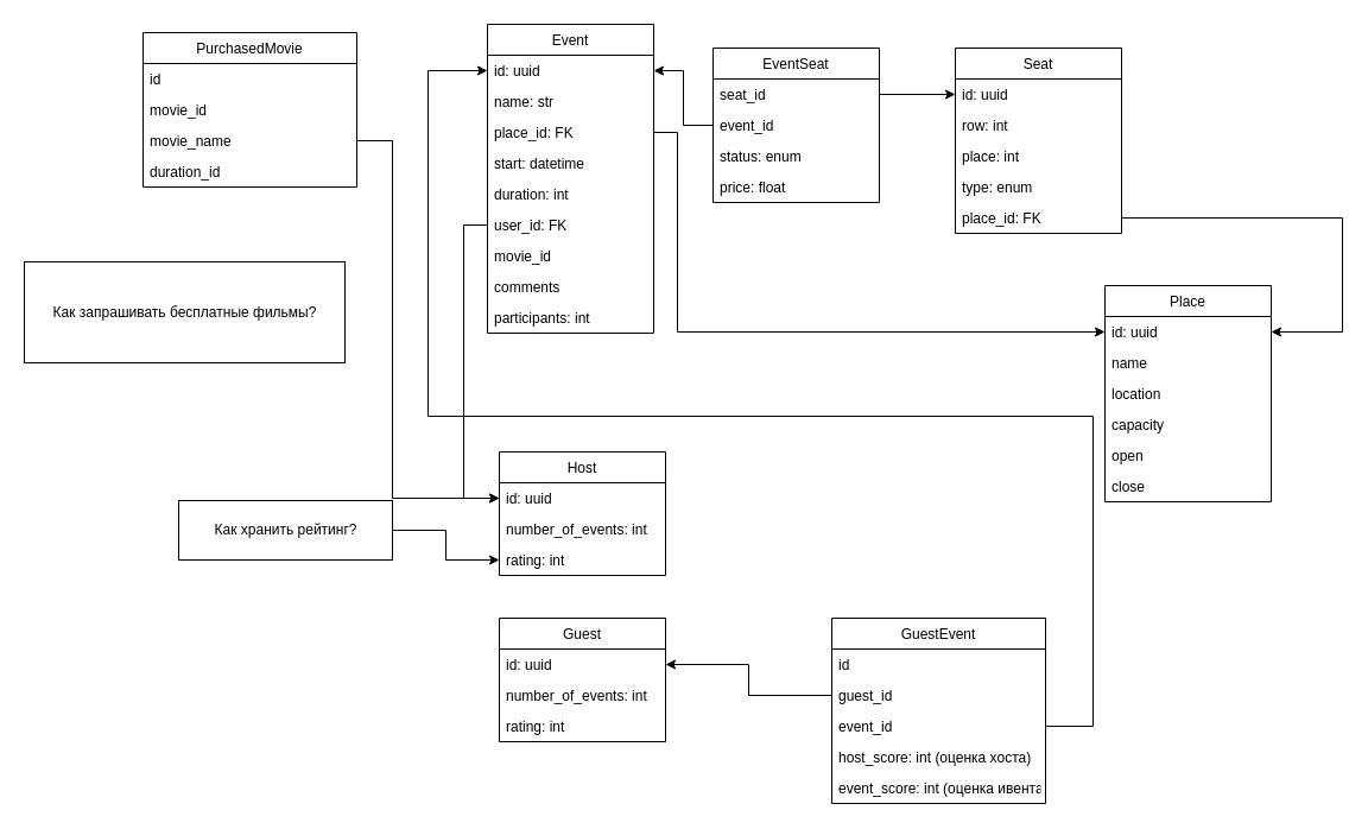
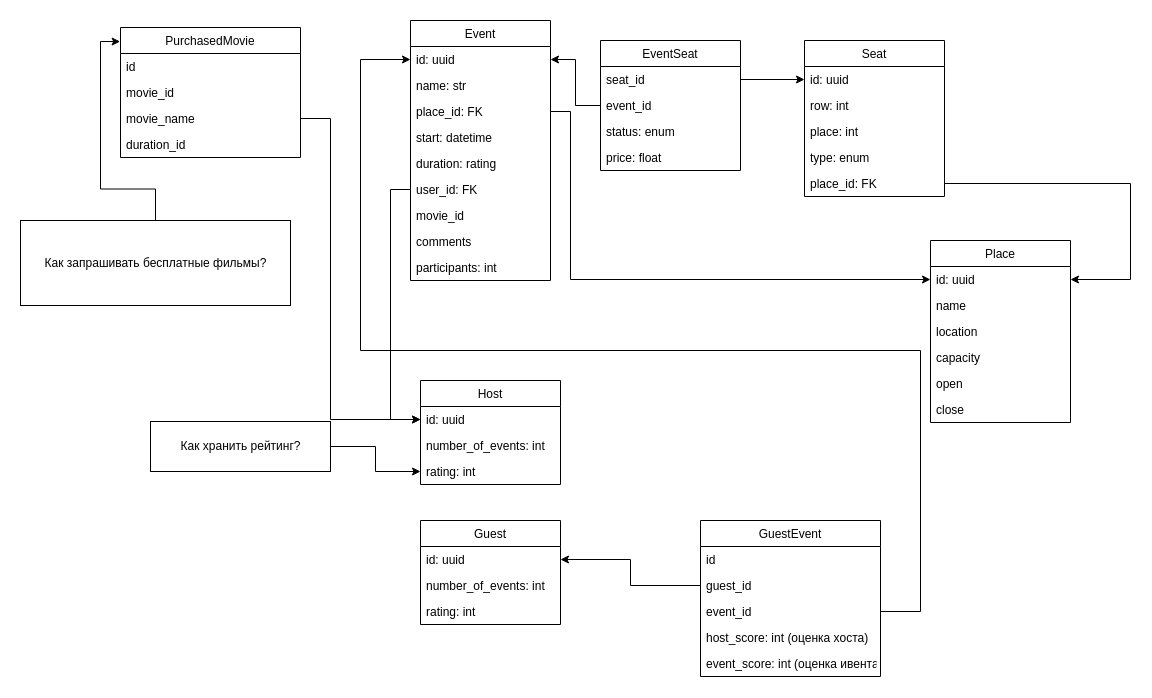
  <mxCell id="0" />
  <mxCell id="1" parent="0" />
  <mxCell id="2" value="Event" style="swimlane;fontStyle=0;childLayout=stackLayout;horizontal=1;startSize=26;fillColor=none;horizontalStack=0;resizeParent=1;resizeParentMax=0;resizeLast=0;collapsible=1;marginBottom=0;" parent="1" vertex="1"><mxGeometry x="410" y="20" width="140" height="260" as="geometry" /></mxCell>
  <mxCell id="3" value="id: uuid" style="text;strokeColor=none;fillColor=none;align=left;verticalAlign=top;spacingLeft=4;spacingRight=4;overflow=hidden;rotatable=0;points=[[0,0.5],[1,0.5]];portConstraint=eastwest;" parent="2" vertex="1"><mxGeometry y="26" width="140" height="26" as="geometry" /></mxCell>
  <mxCell id="4" value="name: str" style="text;strokeColor=none;fillColor=none;align=left;verticalAlign=top;spacingLeft=4;spacingRight=4;overflow=hidden;rotatable=0;points=[[0,0.5],[1,0.5]];portConstraint=eastwest;" parent="2" vertex="1"><mxGeometry y="52" width="140" height="26" as="geometry" /></mxCell>
  <mxCell id="5" value="place_id: FK" style="text;strokeColor=none;fillColor=none;align=left;verticalAlign=top;spacingLeft=4;spacingRight=4;overflow=hidden;rotatable=0;points=[[0,0.5],[1,0.5]];portConstraint=eastwest;" parent="2" vertex="1"><mxGeometry y="78" width="140" height="26" as="geometry" /></mxCell>
  <mxCell id="6" value="start: datetime" style="text;strokeColor=none;fillColor=none;align=left;verticalAlign=top;spacingLeft=4;spacingRight=4;overflow=hidden;rotatable=0;points=[[0,0.5],[1,0.5]];portConstraint=eastwest;" parent="2" vertex="1"><mxGeometry y="104" width="140" height="26" as="geometry" /></mxCell>
- <mxCell id="7" value="duration: int" style="text;strokeColor=none;fillColor=none;align=left;verticalAlign=top;spacingLeft=4;spacingRight=4;overflow=hidden;rotatable=0;points=[[0,0.5],[1,0.5]];portConstraint=eastwest;" parent="2" vertex="1"><mxGeometry y="130" width="140" height="26" as="geometry" /></mxCell>
+ <mxCell id="7" value="duration: rating" style="text;strokeColor=none;fillColor=none;align=left;verticalAlign=top;spacingLeft=4;spacingRight=4;overflow=hidden;rotatable=0;points=[[0,0.5],[1,0.5]];portConstraint=eastwest;" parent="2" vertex="1"><mxGeometry y="130" width="140" height="26" as="geometry" /></mxCell>
  <mxCell id="8" value="user_id: FK" style="text;strokeColor=none;fillColor=none;align=left;verticalAlign=top;spacingLeft=4;spacingRight=4;overflow=hidden;rotatable=0;points=[[0,0.5],[1,0.5]];portConstraint=eastwest;" parent="2" vertex="1"><mxGeometry y="156" width="140" height="26" as="geometry" /></mxCell>
  <mxCell id="9" value="movie_id" style="text;strokeColor=none;fillColor=none;align=left;verticalAlign=top;spacingLeft=4;spacingRight=4;overflow=hidden;rotatable=0;points=[[0,0.5],[1,0.5]];portConstraint=eastwest;" parent="2" vertex="1"><mxGeometry y="182" width="140" height="26" as="geometry" /></mxCell>
  <mxCell id="10" value="comments" style="text;strokeColor=none;fillColor=none;align=left;verticalAlign=top;spacingLeft=4;spacingRight=4;overflow=hidden;rotatable=0;points=[[0,0.5],[1,0.5]];portConstraint=eastwest;" parent="2" vertex="1"><mxGeometry y="208" width="140" height="26" as="geometry" /></mxCell>
  <mxCell id="11" value="participants: int" style="text;strokeColor=none;fillColor=none;align=left;verticalAlign=top;spacingLeft=4;spacingRight=4;overflow=hidden;rotatable=0;points=[[0,0.5],[1,0.5]];portConstraint=eastwest;" parent="2" vertex="1"><mxGeometry y="234" width="140" height="26" as="geometry" /></mxCell>
  <mxCell id="12" value="Place" style="swimlane;fontStyle=0;childLayout=stackLayout;horizontal=1;startSize=26;fillColor=none;horizontalStack=0;resizeParent=1;resizeParentMax=0;resizeLast=0;collapsible=1;marginBottom=0;" parent="1" vertex="1"><mxGeometry x="930" y="240" width="140" height="182" as="geometry" /></mxCell>
  <mxCell id="13" value="id: uuid" style="text;strokeColor=none;fillColor=none;align=left;verticalAlign=top;spacingLeft=4;spacingRight=4;overflow=hidden;rotatable=0;points=[[0,0.5],[1,0.5]];portConstraint=eastwest;" parent="12" vertex="1"><mxGeometry y="26" width="140" height="26" as="geometry" /></mxCell>
  <mxCell id="14" value="name" style="text;strokeColor=none;fillColor=none;align=left;verticalAlign=top;spacingLeft=4;spacingRight=4;overflow=hidden;rotatable=0;points=[[0,0.5],[1,0.5]];portConstraint=eastwest;" parent="12" vertex="1"><mxGeometry y="52" width="140" height="26" as="geometry" /></mxCell>
  <mxCell id="15" value="location" style="text;strokeColor=none;fillColor=none;align=left;verticalAlign=top;spacingLeft=4;spacingRight=4;overflow=hidden;rotatable=0;points=[[0,0.5],[1,0.5]];portConstraint=eastwest;" parent="12" vertex="1"><mxGeometry y="78" width="140" height="26" as="geometry" /></mxCell>
  <mxCell id="16" value="capacity" style="text;strokeColor=none;fillColor=none;align=left;verticalAlign=top;spacingLeft=4;spacingRight=4;overflow=hidden;rotatable=0;points=[[0,0.5],[1,0.5]];portConstraint=eastwest;" parent="12" vertex="1"><mxGeometry y="104" width="140" height="26" as="geometry" /></mxCell>
  <mxCell id="17" value="open" style="text;strokeColor=none;fillColor=none;align=left;verticalAlign=top;spacingLeft=4;spacingRight=4;overflow=hidden;rotatable=0;points=[[0,0.5],[1,0.5]];portConstraint=eastwest;" parent="12" vertex="1"><mxGeometry y="130" width="140" height="26" as="geometry" /></mxCell>
  <mxCell id="18" value="close" style="text;strokeColor=none;fillColor=none;align=left;verticalAlign=top;spacingLeft=4;spacingRight=4;overflow=hidden;rotatable=0;points=[[0,0.5],[1,0.5]];portConstraint=eastwest;" parent="12" vertex="1"><mxGeometry y="156" width="140" height="26" as="geometry" /></mxCell>
  <mxCell id="19" value="Seat" style="swimlane;fontStyle=0;childLayout=stackLayout;horizontal=1;startSize=26;fillColor=none;horizontalStack=0;resizeParent=1;resizeParentMax=0;resizeLast=0;collapsible=1;marginBottom=0;" parent="1" vertex="1"><mxGeometry x="804" y="40" width="140" height="156" as="geometry" /></mxCell>
  <mxCell id="20" value="id: uuid" style="text;strokeColor=none;fillColor=none;align=left;verticalAlign=top;spacingLeft=4;spacingRight=4;overflow=hidden;rotatable=0;points=[[0,0.5],[1,0.5]];portConstraint=eastwest;" parent="19" vertex="1"><mxGeometry y="26" width="140" height="26" as="geometry" /></mxCell>
  <mxCell id="21" value="row: int" style="text;strokeColor=none;fillColor=none;align=left;verticalAlign=top;spacingLeft=4;spacingRight=4;overflow=hidden;rotatable=0;points=[[0,0.5],[1,0.5]];portConstraint=eastwest;" parent="19" vertex="1"><mxGeometry y="52" width="140" height="26" as="geometry" /></mxCell>
  <mxCell id="22" value="place: int" style="text;strokeColor=none;fillColor=none;align=left;verticalAlign=top;spacingLeft=4;spacingRight=4;overflow=hidden;rotatable=0;points=[[0,0.5],[1,0.5]];portConstraint=eastwest;" parent="19" vertex="1"><mxGeometry y="78" width="140" height="26" as="geometry" /></mxCell>
  <mxCell id="23" value="type: enum" style="text;strokeColor=none;fillColor=none;align=left;verticalAlign=top;spacingLeft=4;spacingRight=4;overflow=hidden;rotatable=0;points=[[0,0.5],[1,0.5]];portConstraint=eastwest;" parent="19" vertex="1"><mxGeometry y="104" width="140" height="26" as="geometry" /></mxCell>
  <mxCell id="24" value="place_id: FK" style="text;strokeColor=none;fillColor=none;align=left;verticalAlign=top;spacingLeft=4;spacingRight=4;overflow=hidden;rotatable=0;points=[[0,0.5],[1,0.5]];portConstraint=eastwest;" parent="19" vertex="1"><mxGeometry y="130" width="140" height="26" as="geometry" /></mxCell>
  <mxCell id="25" style="edgeStyle=orthogonalEdgeStyle;rounded=0;orthogonalLoop=1;jettySize=auto;html=1;entryX=1;entryY=0.5;entryDx=0;entryDy=0;" parent="1" source="24" target="13" edge="1"><mxGeometry relative="1" as="geometry"><mxPoint x="810" y="249" as="targetPoint" /><Array as="points"><mxPoint x="1130" y="183" /><mxPoint x="1130" y="279" /></Array></mxGeometry></mxCell>
  <mxCell id="26" value="EventSeat" style="swimlane;fontStyle=0;childLayout=stackLayout;horizontal=1;startSize=26;fillColor=none;horizontalStack=0;resizeParent=1;resizeParentMax=0;resizeLast=0;collapsible=1;marginBottom=0;" parent="1" vertex="1"><mxGeometry x="600" y="40" width="140" height="130" as="geometry" /></mxCell>
  <mxCell id="27" value="seat_id" style="text;strokeColor=none;fillColor=none;align=left;verticalAlign=top;spacingLeft=4;spacingRight=4;overflow=hidden;rotatable=0;points=[[0,0.5],[1,0.5]];portConstraint=eastwest;" parent="26" vertex="1"><mxGeometry y="26" width="140" height="26" as="geometry" /></mxCell>
  <mxCell id="28" value="event_id" style="text;strokeColor=none;fillColor=none;align=left;verticalAlign=top;spacingLeft=4;spacingRight=4;overflow=hidden;rotatable=0;points=[[0,0.5],[1,0.5]];portConstraint=eastwest;" parent="26" vertex="1"><mxGeometry y="52" width="140" height="26" as="geometry" /></mxCell>
  <mxCell id="29" value="status: enum" style="text;strokeColor=none;fillColor=none;align=left;verticalAlign=top;spacingLeft=4;spacingRight=4;overflow=hidden;rotatable=0;points=[[0,0.5],[1,0.5]];portConstraint=eastwest;" parent="26" vertex="1"><mxGeometry y="78" width="140" height="26" as="geometry" /></mxCell>
  <mxCell id="30" value="price: float" style="text;strokeColor=none;fillColor=none;align=left;verticalAlign=top;spacingLeft=4;spacingRight=4;overflow=hidden;rotatable=0;points=[[0,0.5],[1,0.5]];portConstraint=eastwest;" parent="26" vertex="1"><mxGeometry y="104" width="140" height="26" as="geometry" /></mxCell>
  <mxCell id="31" style="edgeStyle=orthogonalEdgeStyle;rounded=0;orthogonalLoop=1;jettySize=auto;html=1;exitX=1;exitY=0.5;exitDx=0;exitDy=0;entryX=0;entryY=0.5;entryDx=0;entryDy=0;" parent="1" source="27" target="20" edge="1"><mxGeometry relative="1" as="geometry" /></mxCell>
  <mxCell id="32" style="edgeStyle=orthogonalEdgeStyle;rounded=0;orthogonalLoop=1;jettySize=auto;html=1;exitX=0;exitY=0.5;exitDx=0;exitDy=0;entryX=1;entryY=0.5;entryDx=0;entryDy=0;" parent="1" source="28" target="3" edge="1"><mxGeometry relative="1" as="geometry" /></mxCell>
  <mxCell id="33" style="edgeStyle=orthogonalEdgeStyle;rounded=0;orthogonalLoop=1;jettySize=auto;html=1;exitX=1;exitY=0.5;exitDx=0;exitDy=0;entryX=0;entryY=0.5;entryDx=0;entryDy=0;" parent="1" source="5" target="13" edge="1"><mxGeometry relative="1" as="geometry"><Array as="points"><mxPoint x="570" y="111" /><mxPoint x="570" y="279" /></Array><mxPoint x="610" y="265" as="targetPoint" /></mxGeometry></mxCell>
  <mxCell id="34" value="Host" style="swimlane;fontStyle=0;childLayout=stackLayout;horizontal=1;startSize=26;fillColor=none;horizontalStack=0;resizeParent=1;resizeParentMax=0;resizeLast=0;collapsible=1;marginBottom=0;" parent="1" vertex="1"><mxGeometry x="420" y="380" width="140" height="104" as="geometry" /></mxCell>
  <mxCell id="35" value="id: uuid" style="text;strokeColor=none;fillColor=none;align=left;verticalAlign=top;spacingLeft=4;spacingRight=4;overflow=hidden;rotatable=0;points=[[0,0.5],[1,0.5]];portConstraint=eastwest;" parent="34" vertex="1"><mxGeometry y="26" width="140" height="26" as="geometry" /></mxCell>
  <mxCell id="36" value="number_of_events: int" style="text;strokeColor=none;fillColor=none;align=left;verticalAlign=top;spacingLeft=4;spacingRight=4;overflow=hidden;rotatable=0;points=[[0,0.5],[1,0.5]];portConstraint=eastwest;" parent="34" vertex="1"><mxGeometry y="52" width="140" height="26" as="geometry" /></mxCell>
  <mxCell id="37" value="rating: int" style="text;strokeColor=none;fillColor=none;align=left;verticalAlign=top;spacingLeft=4;spacingRight=4;overflow=hidden;rotatable=0;points=[[0,0.5],[1,0.5]];portConstraint=eastwest;" parent="34" vertex="1"><mxGeometry y="78" width="140" height="26" as="geometry" /></mxCell>
  <mxCell id="38" style="edgeStyle=orthogonalEdgeStyle;rounded=0;orthogonalLoop=1;jettySize=auto;html=1;exitX=0;exitY=0.5;exitDx=0;exitDy=0;entryX=0;entryY=0.5;entryDx=0;entryDy=0;" parent="1" source="8" target="35" edge="1"><mxGeometry relative="1" as="geometry" /></mxCell>
  <mxCell id="39" value="Guest" style="swimlane;fontStyle=0;childLayout=stackLayout;horizontal=1;startSize=26;fillColor=none;horizontalStack=0;resizeParent=1;resizeParentMax=0;resizeLast=0;collapsible=1;marginBottom=0;" parent="1" vertex="1"><mxGeometry x="420" y="520" width="140" height="104" as="geometry" /></mxCell>
  <mxCell id="40" value="id: uuid" style="text;strokeColor=none;fillColor=none;align=left;verticalAlign=top;spacingLeft=4;spacingRight=4;overflow=hidden;rotatable=0;points=[[0,0.5],[1,0.5]];portConstraint=eastwest;" parent="39" vertex="1"><mxGeometry y="26" width="140" height="26" as="geometry" /></mxCell>
  <mxCell id="41" value="number_of_events: int" style="text;strokeColor=none;fillColor=none;align=left;verticalAlign=top;spacingLeft=4;spacingRight=4;overflow=hidden;rotatable=0;points=[[0,0.5],[1,0.5]];portConstraint=eastwest;" parent="39" vertex="1"><mxGeometry y="52" width="140" height="26" as="geometry" /></mxCell>
  <mxCell id="42" value="rating: int" style="text;strokeColor=none;fillColor=none;align=left;verticalAlign=top;spacingLeft=4;spacingRight=4;overflow=hidden;rotatable=0;points=[[0,0.5],[1,0.5]];portConstraint=eastwest;" parent="39" vertex="1"><mxGeometry y="78" width="140" height="26" as="geometry" /></mxCell>
  <mxCell id="43" value="GuestEvent" style="swimlane;fontStyle=0;childLayout=stackLayout;horizontal=1;startSize=26;fillColor=none;horizontalStack=0;resizeParent=1;resizeParentMax=0;resizeLast=0;collapsible=1;marginBottom=0;" parent="1" vertex="1"><mxGeometry x="700" y="520" width="180" height="156" as="geometry" /></mxCell>
  <mxCell id="44" value="id" style="text;strokeColor=none;fillColor=none;align=left;verticalAlign=top;spacingLeft=4;spacingRight=4;overflow=hidden;rotatable=0;points=[[0,0.5],[1,0.5]];portConstraint=eastwest;" parent="43" vertex="1"><mxGeometry y="26" width="180" height="26" as="geometry" /></mxCell>
  <mxCell id="45" value="guest_id" style="text;strokeColor=none;fillColor=none;align=left;verticalAlign=top;spacingLeft=4;spacingRight=4;overflow=hidden;rotatable=0;points=[[0,0.5],[1,0.5]];portConstraint=eastwest;" parent="43" vertex="1"><mxGeometry y="52" width="180" height="26" as="geometry" /></mxCell>
  <mxCell id="46" value="event_id" style="text;strokeColor=none;fillColor=none;align=left;verticalAlign=top;spacingLeft=4;spacingRight=4;overflow=hidden;rotatable=0;points=[[0,0.5],[1,0.5]];portConstraint=eastwest;" parent="43" vertex="1"><mxGeometry y="78" width="180" height="26" as="geometry" /></mxCell>
  <mxCell id="47" value="host_score: int (оценка хоста)" style="text;strokeColor=none;fillColor=none;align=left;verticalAlign=top;spacingLeft=4;spacingRight=4;overflow=hidden;rotatable=0;points=[[0,0.5],[1,0.5]];portConstraint=eastwest;" parent="43" vertex="1"><mxGeometry y="104" width="180" height="26" as="geometry" /></mxCell>
  <mxCell id="48" value="event_score: int (оценка ивента)" style="text;strokeColor=none;fillColor=none;align=left;verticalAlign=top;spacingLeft=4;spacingRight=4;overflow=hidden;rotatable=0;points=[[0,0.5],[1,0.5]];portConstraint=eastwest;" parent="43" vertex="1"><mxGeometry y="130" width="180" height="26" as="geometry" /></mxCell>
  <mxCell id="49" style="edgeStyle=orthogonalEdgeStyle;rounded=0;orthogonalLoop=1;jettySize=auto;html=1;exitX=0;exitY=0.5;exitDx=0;exitDy=0;entryX=1;entryY=0.5;entryDx=0;entryDy=0;" parent="1" source="45" target="40" edge="1"><mxGeometry relative="1" as="geometry" /></mxCell>
  <mxCell id="50" style="edgeStyle=orthogonalEdgeStyle;rounded=0;orthogonalLoop=1;jettySize=auto;html=1;exitX=1;exitY=0.5;exitDx=0;exitDy=0;entryX=0;entryY=0.5;entryDx=0;entryDy=0;" parent="1" source="46" target="3" edge="1"><mxGeometry relative="1" as="geometry"><Array as="points"><mxPoint x="920" y="611" /><mxPoint x="920" y="350" /><mxPoint x="360" y="350" /><mxPoint x="360" y="59" /></Array></mxGeometry></mxCell>
  <mxCell id="51" style="edgeStyle=orthogonalEdgeStyle;rounded=0;orthogonalLoop=1;jettySize=auto;html=1;exitX=1;exitY=0.5;exitDx=0;exitDy=0;entryX=0;entryY=0.5;entryDx=0;entryDy=0;" parent="1" source="52" target="37" edge="1"><mxGeometry relative="1" as="geometry" /></mxCell>
  <mxCell id="52" value="Как хранить рейтинг?" style="html=1;" parent="1" vertex="1"><mxGeometry x="150" y="421" width="180" height="50" as="geometry" /></mxCell>
  <mxCell id="53" value="PurchasedMovie" style="swimlane;fontStyle=0;childLayout=stackLayout;horizontal=1;startSize=26;fillColor=none;horizontalStack=0;resizeParent=1;resizeParentMax=0;resizeLast=0;collapsible=1;marginBottom=0;" parent="1" vertex="1"><mxGeometry x="120" y="27" width="180" height="130" as="geometry" /></mxCell>
  <mxCell id="54" value="id" style="text;strokeColor=none;fillColor=none;align=left;verticalAlign=top;spacingLeft=4;spacingRight=4;overflow=hidden;rotatable=0;points=[[0,0.5],[1,0.5]];portConstraint=eastwest;" parent="53" vertex="1"><mxGeometry y="26" width="180" height="26" as="geometry" /></mxCell>
  <mxCell id="55" value="movie_id" style="text;strokeColor=none;fillColor=none;align=left;verticalAlign=top;spacingLeft=4;spacingRight=4;overflow=hidden;rotatable=0;points=[[0,0.5],[1,0.5]];portConstraint=eastwest;" parent="53" vertex="1"><mxGeometry y="52" width="180" height="26" as="geometry" /></mxCell>
  <mxCell id="56" value="movie_name&#10;" style="text;strokeColor=none;fillColor=none;align=left;verticalAlign=top;spacingLeft=4;spacingRight=4;overflow=hidden;rotatable=0;points=[[0,0.5],[1,0.5]];portConstraint=eastwest;" parent="53" vertex="1"><mxGeometry y="78" width="180" height="26" as="geometry" /></mxCell>
  <mxCell id="57" value="duration_id" style="text;strokeColor=none;fillColor=none;align=left;verticalAlign=top;spacingLeft=4;spacingRight=4;overflow=hidden;rotatable=0;points=[[0,0.5],[1,0.5]];portConstraint=eastwest;" parent="53" vertex="1"><mxGeometry y="104" width="180" height="26" as="geometry" /></mxCell>
+ <mxCell id="58" style="edgeStyle=orthogonalEdgeStyle;rounded=0;orthogonalLoop=1;jettySize=auto;html=1;exitX=0.5;exitY=0;exitDx=0;exitDy=0;entryX=-0.002;entryY=0.108;entryDx=0;entryDy=0;entryPerimeter=0;" parent="1" source="59" target="53" edge="1"><mxGeometry relative="1" as="geometry" /></mxCell>
  <mxCell id="59" value="Как запрашивать бесплатные фильмы?" style="html=1;" parent="1" vertex="1"><mxGeometry x="20" y="220" width="270" height="85" as="geometry" /></mxCell>
  <mxCell id="60" style="edgeStyle=orthogonalEdgeStyle;rounded=0;orthogonalLoop=1;jettySize=auto;html=1;exitX=1;exitY=0.5;exitDx=0;exitDy=0;entryX=0;entryY=0.5;entryDx=0;entryDy=0;" parent="1" source="57" target="35" edge="1"><mxGeometry relative="1" as="geometry"><Array as="points"><mxPoint x="330" y="118" /><mxPoint x="330" y="419" /></Array></mxGeometry></mxCell>
